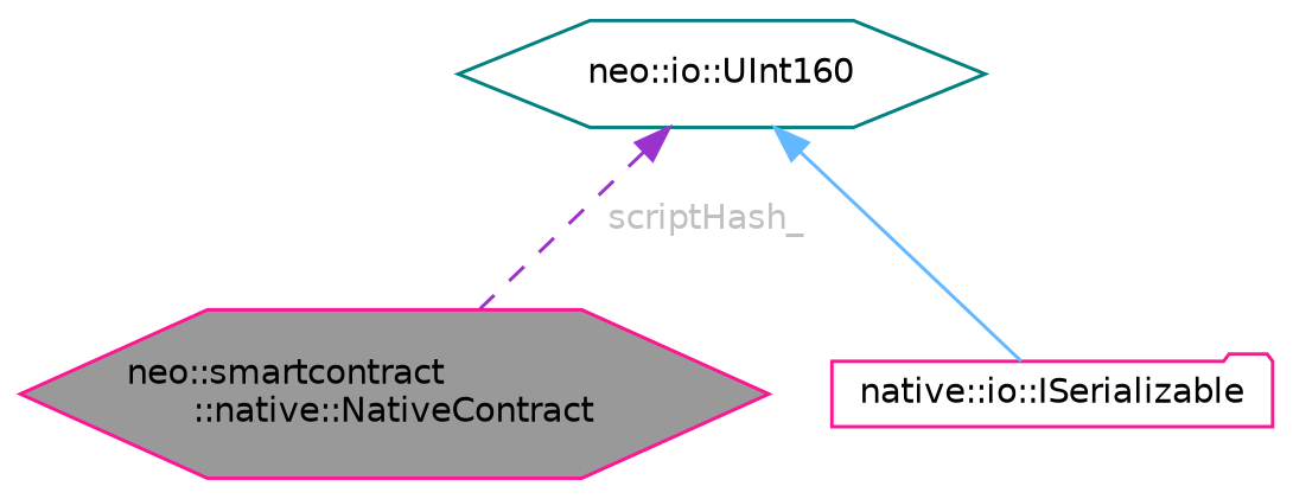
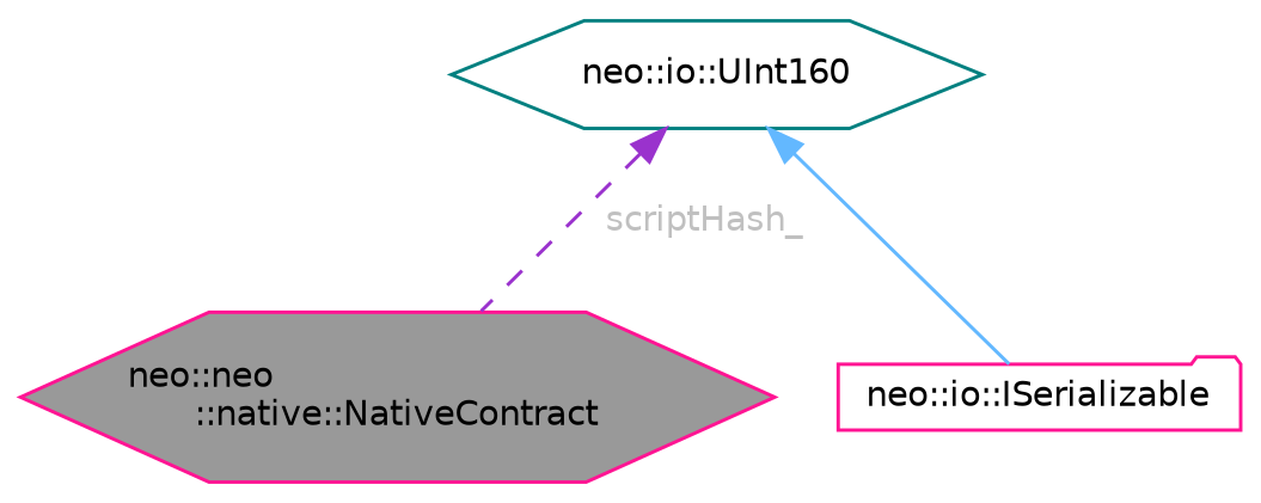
  digraph {
    node [color=deeppink fillcolor=white fontname=Helvetica fontsize=10 shape=hexagon style=filled]
    edge [dir=back fontname=Helvetica fontsize=10 labelfontname=Helvetica labelfontsize=10]
-   n1 [fillcolor=grey60 fontcolor=black height=0.2 label="neo::smartcontract\l::native::NativeContract" width=0.4]
+   n1 [fillcolor=grey60 fontcolor=black height=0.2 label="neo::neo\l::native::NativeContract" width=0.4]
    n2 [color=teal height=0.2 label="neo::io::UInt160" width=0.4]
-   n3 [height=0.2 label="native::io::ISerializable" shape=folder width=0.4]
+   n3 [height=0.2 label="neo::io::ISerializable" shape=folder width=0.4]
    n2 -> n1 [color=darkorchid3 fontcolor=grey label=<<TABLE CELLBORDER="0" BORDER="0"><TR><TD VALIGN="top" ALIGN="LEFT" CELLPADDING="1" CELLSPACING="0">scriptHash_</TD></TR> </TABLE>> style=dashed]
    n2 -> n3 [color=steelblue1 style=solid]
  }
